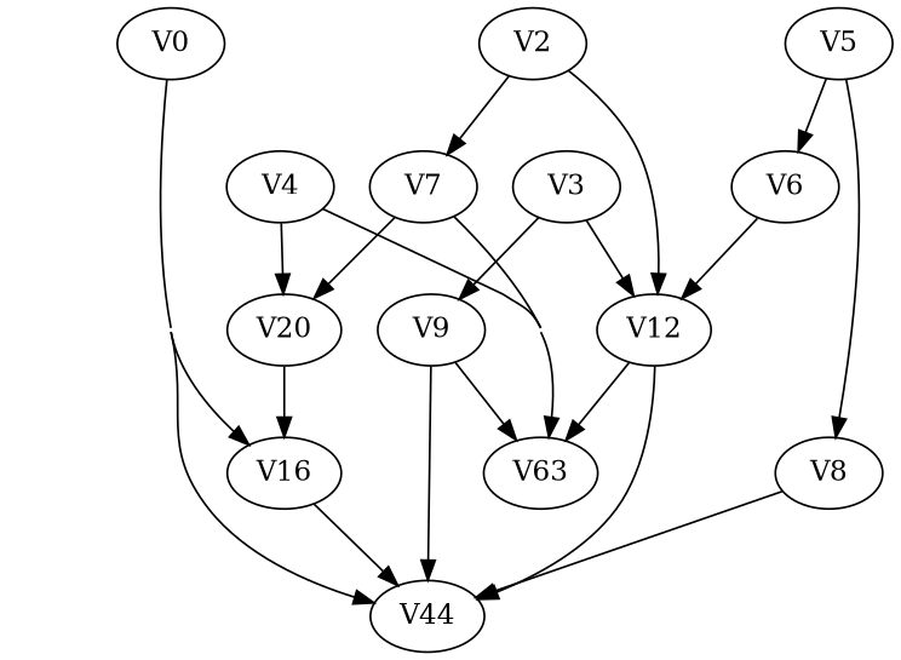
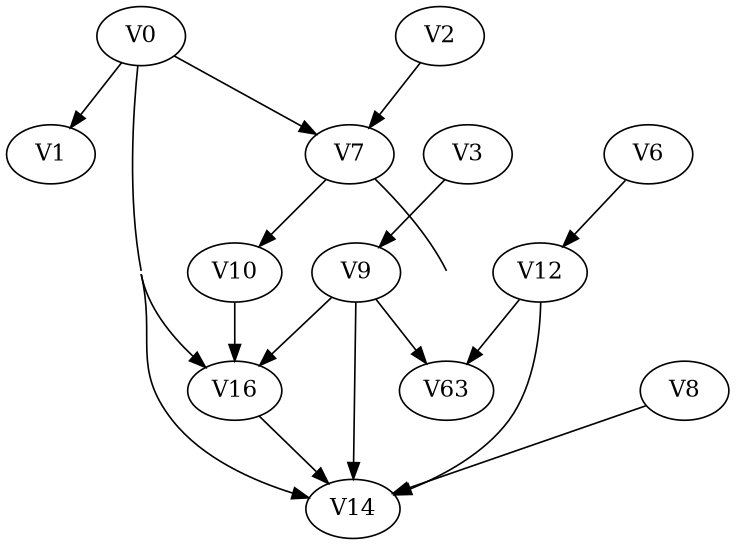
  strict digraph {
    concentrate=True
    V0
+   V1
    V7
    n4 [label=V16]
-   V14 [label=V44]
-   V10 [label=V20]
+   V14
+   V10
    n7 [label=V63]
    V2
    V12
    V3
    V9
-   V4
-   V5
    V6
    V8
+   V0 -> V1
+   V0 -> V7
    V0 -> n4
    V0 -> V14
    V7 -> V10
    V7 -> n7
    n4 -> V14
    V10 -> n4
    V2 -> V7
-   V2 -> V12
    V12 -> V14
    V12 -> n7
-   V3 -> V12
    V3 -> V9
+   V9 -> n4
    V9 -> V14
    V9 -> n7
-   V4 -> V10
-   V4 -> n7
-   V5 -> V6
-   V5 -> V8
    V6 -> V12
    V8 -> V14
  }
